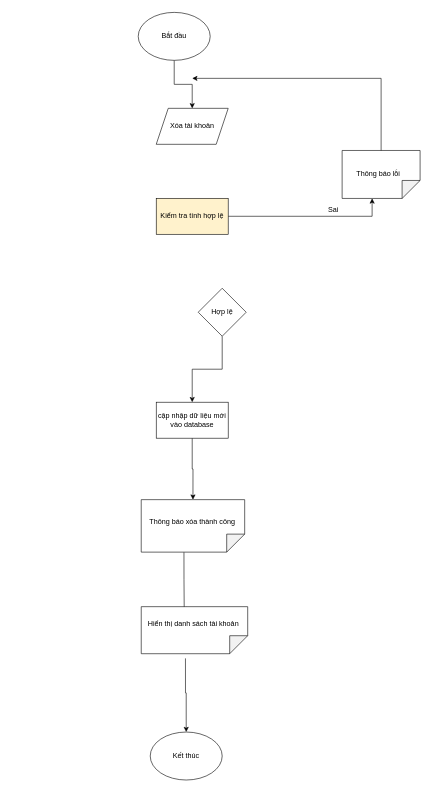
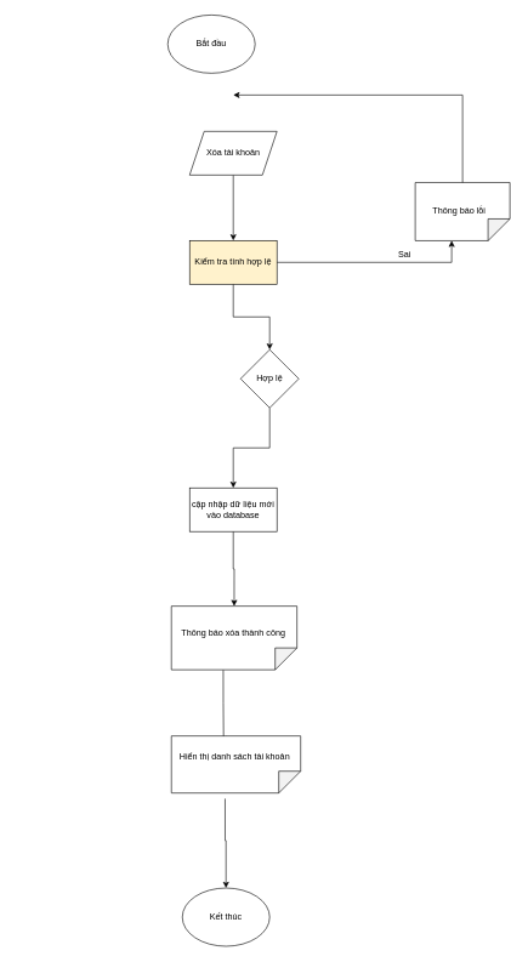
  <mxCell id="0" />
  <mxCell id="1" parent="0" />
- <mxCell id="2" style="edgeStyle=orthogonalEdgeStyle;rounded=0;orthogonalLoop=1;jettySize=auto;html=1;entryX=0.5;entryY=0;entryDx=0;entryDy=0;" parent="1" source="3" target="5" edge="1"><mxGeometry relative="1" as="geometry" /></mxCell>
  <mxCell id="3" value="Bắt đầu" style="ellipse;whiteSpace=wrap;html=1;" parent="1" vertex="1"><mxGeometry x="230" y="20" width="120" height="80" as="geometry" /></mxCell>
+ <mxCell id="4" style="edgeStyle=orthogonalEdgeStyle;rounded=0;orthogonalLoop=1;jettySize=auto;html=1;" parent="1" source="5" target="8" edge="1"><mxGeometry relative="1" as="geometry" /></mxCell>
  <mxCell id="5" value="Xóa tài khoản" style="shape=parallelogram;perimeter=parallelogramPerimeter;whiteSpace=wrap;html=1;fixedSize=1;" parent="1" vertex="1"><mxGeometry x="260" y="180" width="120" height="60" as="geometry" /></mxCell>
+ <mxCell id="6" style="edgeStyle=orthogonalEdgeStyle;rounded=0;orthogonalLoop=1;jettySize=auto;html=1;entryX=0.5;entryY=0;entryDx=0;entryDy=0;" parent="1" source="8" target="10" edge="1"><mxGeometry relative="1" as="geometry" /></mxCell>
  <mxCell id="7" style="edgeStyle=orthogonalEdgeStyle;rounded=0;orthogonalLoop=1;jettySize=auto;html=1;exitX=1;exitY=0.5;exitDx=0;exitDy=0;entryX=0;entryY=0;entryDx=80;entryDy=80;entryPerimeter=0;" parent="1" source="8" target="11" edge="1"><mxGeometry relative="1" as="geometry" /></mxCell>
  <mxCell id="8" value="Kiểm tra tính hợp lệ" style="rounded=0;whiteSpace=wrap;html=1;fillColor=#fff2cc;" parent="1" vertex="1"><mxGeometry x="260" y="330" width="120" height="60" as="geometry" /></mxCell>
  <mxCell id="9" style="edgeStyle=orthogonalEdgeStyle;rounded=0;orthogonalLoop=1;jettySize=auto;html=1;entryX=0.5;entryY=0;entryDx=0;entryDy=0;" parent="1" source="10" target="13" edge="1"><mxGeometry relative="1" as="geometry" /></mxCell>
  <mxCell id="10" value="Hợp lệ" style="rhombus;whiteSpace=wrap;html=1;" parent="1" vertex="1"><mxGeometry x="330" y="480" width="80" height="80" as="geometry" /></mxCell>
  <mxCell id="11" value="" style="shape=note;whiteSpace=wrap;html=1;backgroundOutline=1;darkOpacity=0.05;rotation=90;" parent="1" vertex="1"><mxGeometry x="595" y="225.26" width="80" height="130" as="geometry" /></mxCell>
  <mxCell id="12" style="edgeStyle=orthogonalEdgeStyle;rounded=0;orthogonalLoop=1;jettySize=auto;html=1;entryX=0;entryY=0.5;entryDx=0;entryDy=0;entryPerimeter=0;" parent="1" source="13" target="15" edge="1"><mxGeometry relative="1" as="geometry"><mxPoint x="320" y="820" as="targetPoint" /></mxGeometry></mxCell>
  <mxCell id="13" value="cập nhập dữ liệu mới vào database" style="rounded=0;whiteSpace=wrap;html=1;" parent="1" vertex="1"><mxGeometry x="260" y="670" width="120" height="60" as="geometry" /></mxCell>
  <mxCell id="14" style="edgeStyle=orthogonalEdgeStyle;rounded=0;orthogonalLoop=1;jettySize=auto;html=1;exitX=0;exitY=0;exitDx=87.5;exitDy=101.25;exitPerimeter=0;entryX=0.116;entryY=0.596;entryDx=0;entryDy=0;entryPerimeter=0;" parent="1" source="15" target="21" edge="1"><mxGeometry relative="1" as="geometry" /></mxCell>
  <mxCell id="15" value="" style="shape=note;whiteSpace=wrap;html=1;backgroundOutline=1;darkOpacity=0.05;rotation=90;" parent="1" vertex="1"><mxGeometry x="277.5" y="790" width="87.5" height="172.5" as="geometry" /></mxCell>
  <mxCell id="16" value="Kết thúc" style="ellipse;whiteSpace=wrap;html=1;" parent="1" vertex="1"><mxGeometry x="250" y="1220" width="120" height="80" as="geometry" /></mxCell>
  <mxCell id="17" value="" style="endArrow=classic;html=1;rounded=0;exitX=0;exitY=0.5;exitDx=0;exitDy=0;exitPerimeter=0;" parent="1" source="11" edge="1"><mxGeometry width="50" height="50" relative="1" as="geometry"><mxPoint x="620" y="420" as="sourcePoint" /><mxPoint x="320" y="130" as="targetPoint" /><Array as="points"><mxPoint x="635" y="130" /></Array></mxGeometry></mxCell>
  <mxCell id="18" value="Sai" style="text;html=1;align=center;verticalAlign=middle;resizable=0;points=[];autosize=1;strokeColor=none;fillColor=none;" parent="1" vertex="1"><mxGeometry x="540" y="340" width="30" height="20" as="geometry" /></mxCell>
  <mxCell id="19" value="&amp;nbsp; &amp;nbsp; &amp;nbsp; &amp;nbsp; &amp;nbsp; &amp;nbsp; &amp;nbsp; &amp;nbsp; &amp;nbsp; &amp;nbsp; &amp;nbsp; &amp;nbsp; &amp;nbsp; &amp;nbsp; &amp;nbsp; &amp;nbsp; &amp;nbsp; &amp;nbsp; &amp;nbsp; &amp;nbsp; &amp;nbsp; &amp;nbsp; &amp;nbsp; &amp;nbsp; &amp;nbsp; &amp;nbsp; &amp;nbsp; &amp;nbsp; &amp;nbsp; &amp;nbsp; &amp;nbsp; &amp;nbsp; &amp;nbsp; &amp;nbsp; &amp;nbsp; &amp;nbsp; &amp;nbsp; &amp;nbsp; &amp;nbsp; &amp;nbsp; &amp;nbsp; &amp;nbsp; &amp;nbsp; &amp;nbsp; &amp;nbsp; &amp;nbsp; &amp;nbsp; &amp;nbsp; Thông báo lỗi" style="text;html=1;align=center;verticalAlign=middle;resizable=0;points=[];autosize=1;strokeColor=none;fillColor=none;" parent="1" vertex="1"><mxGeometry x="265" y="280" width="410" height="20" as="geometry" /></mxCell>
  <mxCell id="20" style="edgeStyle=orthogonalEdgeStyle;rounded=0;orthogonalLoop=1;jettySize=auto;html=1;exitX=0;exitY=0;exitDx=86.25;exitDy=103.75;exitPerimeter=0;entryX=0.5;entryY=0;entryDx=0;entryDy=0;" parent="1" source="21" target="16" edge="1"><mxGeometry relative="1" as="geometry" /></mxCell>
  <mxCell id="21" value="" style="shape=note;whiteSpace=wrap;html=1;backgroundOutline=1;darkOpacity=0.05;rotation=90;" parent="1" vertex="1"><mxGeometry x="284.54" y="961.41" width="78.44" height="177.5" as="geometry" /></mxCell>
  <mxCell id="22" value="&amp;nbsp; &amp;nbsp; &amp;nbsp; &amp;nbsp; &amp;nbsp; &amp;nbsp; &amp;nbsp; &amp;nbsp; &amp;nbsp; &amp;nbsp; &amp;nbsp; &amp;nbsp; &amp;nbsp; &amp;nbsp; &amp;nbsp; &amp;nbsp; &amp;nbsp; &amp;nbsp; &amp;nbsp; &amp;nbsp; &amp;nbsp; &amp;nbsp; &amp;nbsp; &amp;nbsp; &amp;nbsp; &amp;nbsp; &amp;nbsp; &amp;nbsp; &amp;nbsp; &amp;nbsp; &amp;nbsp; &amp;nbsp; &amp;nbsp; Thông báo xóa thành công" style="text;html=1;align=center;verticalAlign=middle;resizable=0;points=[];autosize=1;strokeColor=none;fillColor=none;" parent="1" vertex="1"><mxGeometry x="20" y="860" width="380" height="20" as="geometry" /></mxCell>
  <mxCell id="23" value="&amp;nbsp; &amp;nbsp; &amp;nbsp; &amp;nbsp; &amp;nbsp; &amp;nbsp; &amp;nbsp; &amp;nbsp; &amp;nbsp; &amp;nbsp; &amp;nbsp; &amp;nbsp; &amp;nbsp; &amp;nbsp; &amp;nbsp; &amp;nbsp; &amp;nbsp; &amp;nbsp; &amp;nbsp; &amp;nbsp; &amp;nbsp; &amp;nbsp; &amp;nbsp; &amp;nbsp; &amp;nbsp; &amp;nbsp; &amp;nbsp; &amp;nbsp; &amp;nbsp; &amp;nbsp; &amp;nbsp;Hiển thị danh sách tài khoản" style="text;html=1;align=center;verticalAlign=middle;resizable=0;points=[];autosize=1;strokeColor=none;fillColor=none;" parent="1" vertex="1"><mxGeometry x="35" y="1030" width="370" height="20" as="geometry" /></mxCell>
